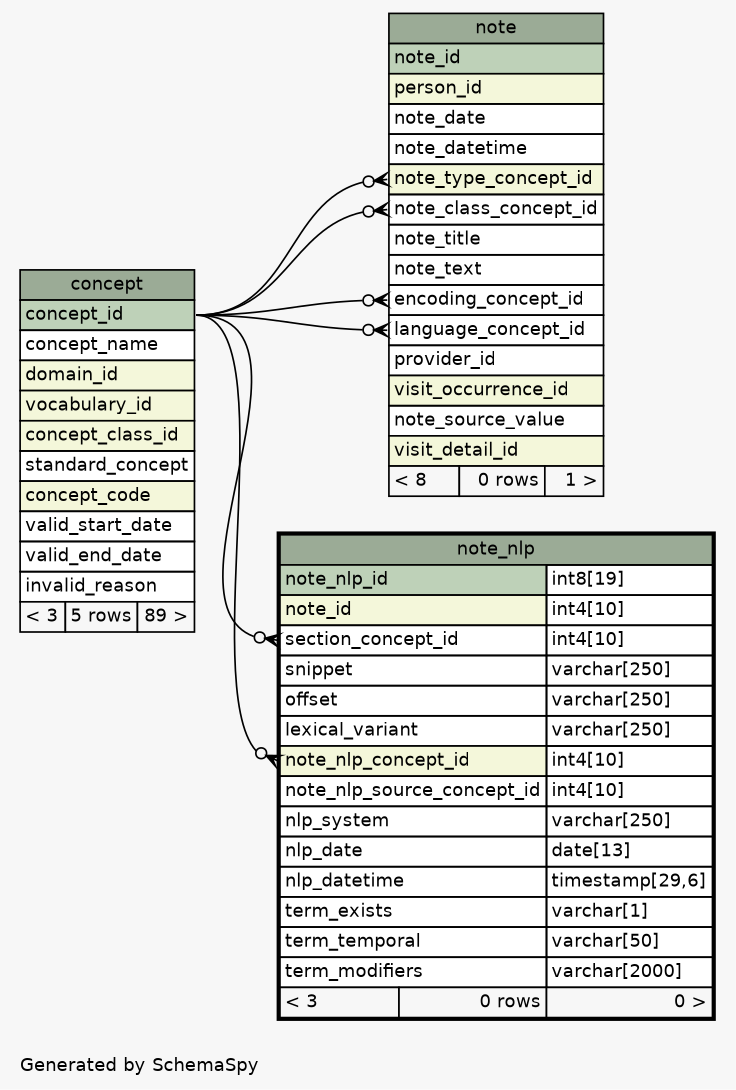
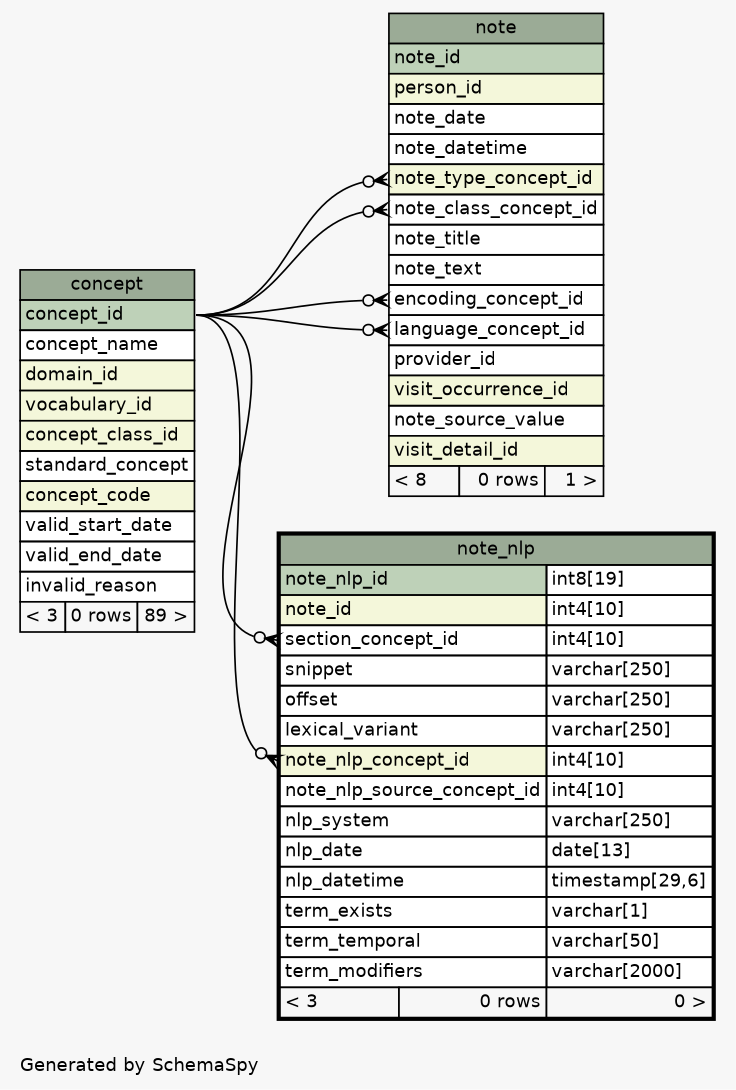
  digraph {
    bgcolor="#f7f7f7"
    fontname="DejaVu Sans"
    fontsize=11
    label="\nGenerated by SchemaSpy"
    labeljust=l
    nodesep=0.18
    rankdir=RL
    ranksep=0.46
    node [fontname="DejaVu Sans" fontsize=11 shape=plaintext]
    edge [arrowhead=none arrowsize=0.8 arrowtail=crowodot dir=back fontname="DejaVu Sans" headport="concept_id:e"]
    n1 [label=<     <TABLE BORDER="0" CELLBORDER="1" CELLSPACING="0" BGCOLOR="#ffffff">       <TR><TD COLSPAN="3" BGCOLOR="#9bab96" ALIGN="CENTER">note</TD></TR>       <TR><TD PORT="note_id" COLSPAN="3" BGCOLOR="#bed1b8" ALIGN="LEFT">note_id</TD></TR>       <TR><TD PORT="person_id" COLSPAN="3" BGCOLOR="#f4f7da" ALIGN="LEFT">person_id</TD></TR>       <TR><TD PORT="note_date" COLSPAN="3" ALIGN="LEFT">note_date</TD></TR>       <TR><TD PORT="note_datetime" COLSPAN="3" ALIGN="LEFT">note_datetime</TD></TR>       <TR><TD PORT="note_type_concept_id" COLSPAN="3" BGCOLOR="#f4f7da" ALIGN="LEFT">note_type_concept_id</TD></TR>       <TR><TD PORT="note_class_concept_id" COLSPAN="3" ALIGN="LEFT">note_class_concept_id</TD></TR>       <TR><TD PORT="note_title" COLSPAN="3" ALIGN="LEFT">note_title</TD></TR>       <TR><TD PORT="note_text" COLSPAN="3" ALIGN="LEFT">note_text</TD></TR>       <TR><TD PORT="encoding_concept_id" COLSPAN="3" ALIGN="LEFT">encoding_concept_id</TD></TR>       <TR><TD PORT="language_concept_id" COLSPAN="3" ALIGN="LEFT">language_concept_id</TD></TR>       <TR><TD PORT="provider_id" COLSPAN="3" ALIGN="LEFT">provider_id</TD></TR>       <TR><TD PORT="visit_occurrence_id" COLSPAN="3" BGCOLOR="#f4f7da" ALIGN="LEFT">visit_occurrence_id</TD></TR>       <TR><TD PORT="note_source_value" COLSPAN="3" ALIGN="LEFT">note_source_value</TD></TR>       <TR><TD PORT="visit_detail_id" COLSPAN="3" BGCOLOR="#f4f7da" ALIGN="LEFT">visit_detail_id</TD></TR>       <TR><TD ALIGN="LEFT" BGCOLOR="#f7f7f7">&lt; 8</TD><TD ALIGN="RIGHT" BGCOLOR="#f7f7f7">0 rows</TD><TD ALIGN="RIGHT" BGCOLOR="#f7f7f7">1 &gt;</TD></TR>     </TABLE>>]
-   n2 [label=<     <TABLE BORDER="0" CELLBORDER="1" CELLSPACING="0" BGCOLOR="#ffffff">       <TR><TD COLSPAN="3" BGCOLOR="#9bab96" ALIGN="CENTER">concept</TD></TR>       <TR><TD PORT="concept_id" COLSPAN="3" BGCOLOR="#bed1b8" ALIGN="LEFT">concept_id</TD></TR>       <TR><TD PORT="concept_name" COLSPAN="3" ALIGN="LEFT">concept_name</TD></TR>       <TR><TD PORT="domain_id" COLSPAN="3" BGCOLOR="#f4f7da" ALIGN="LEFT">domain_id</TD></TR>       <TR><TD PORT="vocabulary_id" COLSPAN="3" BGCOLOR="#f4f7da" ALIGN="LEFT">vocabulary_id</TD></TR>       <TR><TD PORT="concept_class_id" COLSPAN="3" BGCOLOR="#f4f7da" ALIGN="LEFT">concept_class_id</TD></TR>       <TR><TD PORT="standard_concept" COLSPAN="3" ALIGN="LEFT">standard_concept</TD></TR>       <TR><TD PORT="concept_code" COLSPAN="3" BGCOLOR="#f4f7da" ALIGN="LEFT">concept_code</TD></TR>       <TR><TD PORT="valid_start_date" COLSPAN="3" ALIGN="LEFT">valid_start_date</TD></TR>       <TR><TD PORT="valid_end_date" COLSPAN="3" ALIGN="LEFT">valid_end_date</TD></TR>       <TR><TD PORT="invalid_reason" COLSPAN="3" ALIGN="LEFT">invalid_reason</TD></TR>       <TR><TD ALIGN="LEFT" BGCOLOR="#f7f7f7">&lt; 3</TD><TD ALIGN="RIGHT" BGCOLOR="#f7f7f7">5 rows</TD><TD ALIGN="RIGHT" BGCOLOR="#f7f7f7">89 &gt;</TD></TR>     </TABLE>>]
+   n2 [label=<     <TABLE BORDER="0" CELLBORDER="1" CELLSPACING="0" BGCOLOR="#ffffff">       <TR><TD COLSPAN="3" BGCOLOR="#9bab96" ALIGN="CENTER">concept</TD></TR>       <TR><TD PORT="concept_id" COLSPAN="3" BGCOLOR="#bed1b8" ALIGN="LEFT">concept_id</TD></TR>       <TR><TD PORT="concept_name" COLSPAN="3" ALIGN="LEFT">concept_name</TD></TR>       <TR><TD PORT="domain_id" COLSPAN="3" BGCOLOR="#f4f7da" ALIGN="LEFT">domain_id</TD></TR>       <TR><TD PORT="vocabulary_id" COLSPAN="3" BGCOLOR="#f4f7da" ALIGN="LEFT">vocabulary_id</TD></TR>       <TR><TD PORT="concept_class_id" COLSPAN="3" BGCOLOR="#f4f7da" ALIGN="LEFT">concept_class_id</TD></TR>       <TR><TD PORT="standard_concept" COLSPAN="3" ALIGN="LEFT">standard_concept</TD></TR>       <TR><TD PORT="concept_code" COLSPAN="3" BGCOLOR="#f4f7da" ALIGN="LEFT">concept_code</TD></TR>       <TR><TD PORT="valid_start_date" COLSPAN="3" ALIGN="LEFT">valid_start_date</TD></TR>       <TR><TD PORT="valid_end_date" COLSPAN="3" ALIGN="LEFT">valid_end_date</TD></TR>       <TR><TD PORT="invalid_reason" COLSPAN="3" ALIGN="LEFT">invalid_reason</TD></TR>       <TR><TD ALIGN="LEFT" BGCOLOR="#f7f7f7">&lt; 3</TD><TD ALIGN="RIGHT" BGCOLOR="#f7f7f7">0 rows</TD><TD ALIGN="RIGHT" BGCOLOR="#f7f7f7">89 &gt;</TD></TR>     </TABLE>>]
    n3 [label=<     <TABLE BORDER="2" CELLBORDER="1" CELLSPACING="0" BGCOLOR="#ffffff">       <TR><TD COLSPAN="3" BGCOLOR="#9bab96" ALIGN="CENTER">note_nlp</TD></TR>       <TR><TD PORT="note_nlp_id" COLSPAN="2" BGCOLOR="#bed1b8" ALIGN="LEFT">note_nlp_id</TD><TD PORT="note_nlp_id.type" ALIGN="LEFT">int8[19]</TD></TR>       <TR><TD PORT="note_id" COLSPAN="2" BGCOLOR="#f4f7da" ALIGN="LEFT">note_id</TD><TD PORT="note_id.type" ALIGN="LEFT">int4[10]</TD></TR>       <TR><TD PORT="section_concept_id" COLSPAN="2" ALIGN="LEFT">section_concept_id</TD><TD PORT="section_concept_id.type" ALIGN="LEFT">int4[10]</TD></TR>       <TR><TD PORT="snippet" COLSPAN="2" ALIGN="LEFT">snippet</TD><TD PORT="snippet.type" ALIGN="LEFT">varchar[250]</TD></TR>       <TR><TD PORT="offset" COLSPAN="2" ALIGN="LEFT">offset</TD><TD PORT="offset.type" ALIGN="LEFT">varchar[250]</TD></TR>       <TR><TD PORT="lexical_variant" COLSPAN="2" ALIGN="LEFT">lexical_variant</TD><TD PORT="lexical_variant.type" ALIGN="LEFT">varchar[250]</TD></TR>       <TR><TD PORT="note_nlp_concept_id" COLSPAN="2" BGCOLOR="#f4f7da" ALIGN="LEFT">note_nlp_concept_id</TD><TD PORT="note_nlp_concept_id.type" ALIGN="LEFT">int4[10]</TD></TR>       <TR><TD PORT="note_nlp_source_concept_id" COLSPAN="2" ALIGN="LEFT">note_nlp_source_concept_id</TD><TD PORT="note_nlp_source_concept_id.type" ALIGN="LEFT">int4[10]</TD></TR>       <TR><TD PORT="nlp_system" COLSPAN="2" ALIGN="LEFT">nlp_system</TD><TD PORT="nlp_system.type" ALIGN="LEFT">varchar[250]</TD></TR>       <TR><TD PORT="nlp_date" COLSPAN="2" ALIGN="LEFT">nlp_date</TD><TD PORT="nlp_date.type" ALIGN="LEFT">date[13]</TD></TR>       <TR><TD PORT="nlp_datetime" COLSPAN="2" ALIGN="LEFT">nlp_datetime</TD><TD PORT="nlp_datetime.type" ALIGN="LEFT">timestamp[29,6]</TD></TR>       <TR><TD PORT="term_exists" COLSPAN="2" ALIGN="LEFT">term_exists</TD><TD PORT="term_exists.type" ALIGN="LEFT">varchar[1]</TD></TR>       <TR><TD PORT="term_temporal" COLSPAN="2" ALIGN="LEFT">term_temporal</TD><TD PORT="term_temporal.type" ALIGN="LEFT">varchar[50]</TD></TR>       <TR><TD PORT="term_modifiers" COLSPAN="2" ALIGN="LEFT">term_modifiers</TD><TD PORT="term_modifiers.type" ALIGN="LEFT">varchar[2000]</TD></TR>       <TR><TD ALIGN="LEFT" BGCOLOR="#f7f7f7">&lt; 3</TD><TD ALIGN="RIGHT" BGCOLOR="#f7f7f7">0 rows</TD><TD ALIGN="RIGHT" BGCOLOR="#f7f7f7">0 &gt;</TD></TR>     </TABLE>>]
    n1 -> n2 [tailport="encoding_concept_id:w"]
    n1 -> n2 [tailport="language_concept_id:w"]
    n1 -> n2 [tailport="note_class_concept_id:w"]
    n1 -> n2 [tailport="note_type_concept_id:w"]
    n3 -> n2 [tailport="note_nlp_concept_id:w"]
    n3 -> n2 [tailport="section_concept_id:w"]
  }
